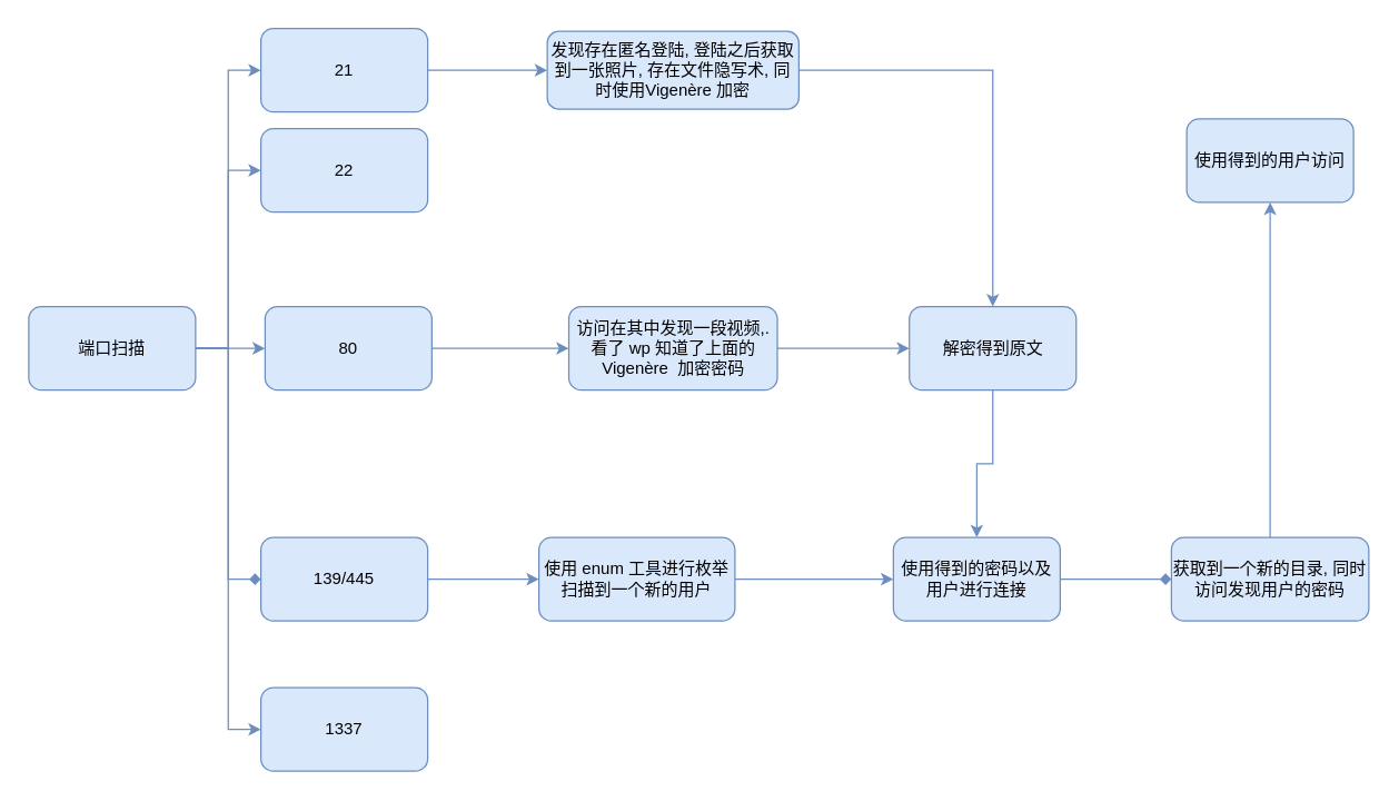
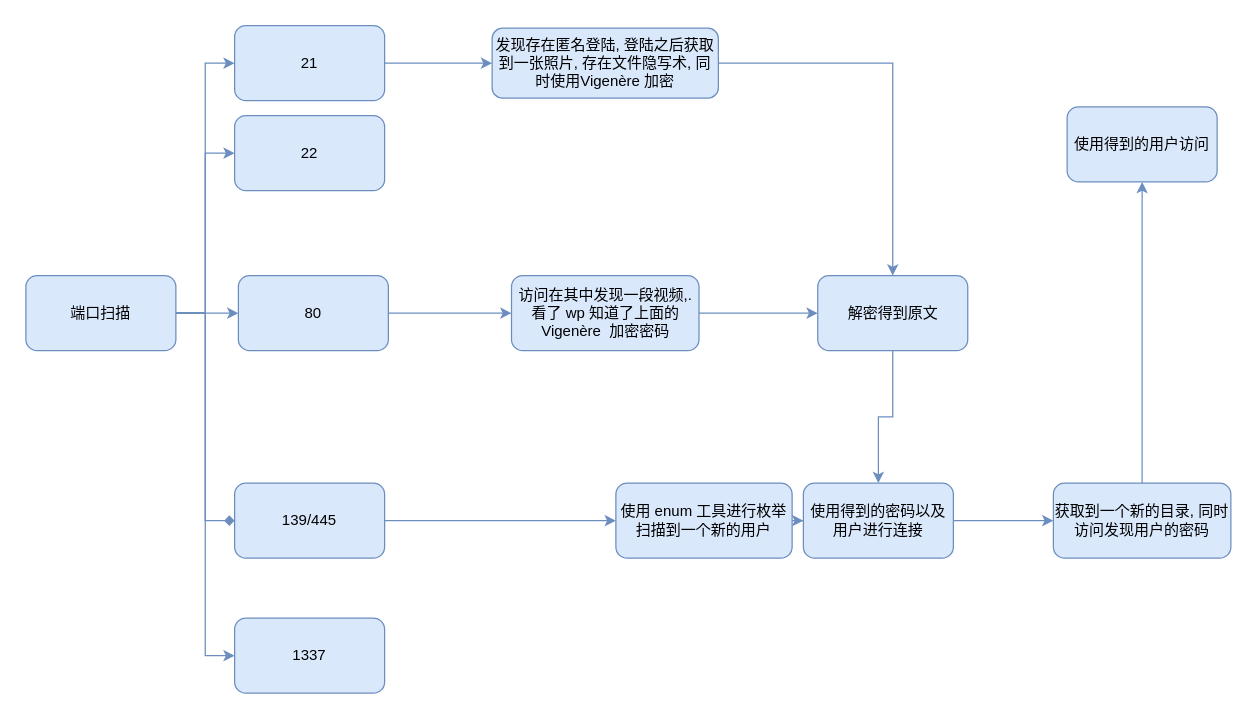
  <mxCell id="0" />
  <mxCell id="1" parent="0" />
  <mxCell id="2" value="" style="edgeStyle=orthogonalEdgeStyle;rounded=0;orthogonalLoop=1;jettySize=auto;html=1;entryX=0;entryY=0.5;entryDx=0;entryDy=0;fillColor=#dae8fc;strokeColor=#6c8ebf;" edge="1" parent="1" source="7" target="9"><mxGeometry relative="1" as="geometry" /></mxCell>
  <mxCell id="3" style="edgeStyle=orthogonalEdgeStyle;rounded=0;orthogonalLoop=1;jettySize=auto;html=1;entryX=0;entryY=0.5;entryDx=0;entryDy=0;fillColor=#dae8fc;strokeColor=#6c8ebf;" edge="1" parent="1" source="7" target="10"><mxGeometry relative="1" as="geometry" /></mxCell>
  <mxCell id="4" style="edgeStyle=orthogonalEdgeStyle;rounded=0;orthogonalLoop=1;jettySize=auto;html=1;entryX=0;entryY=0.5;entryDx=0;entryDy=0;fillColor=#dae8fc;strokeColor=#6c8ebf;endArrow=diamond;" edge="1" parent="1" source="7" target="12"><mxGeometry relative="1" as="geometry" /></mxCell>
  <mxCell id="5" style="edgeStyle=orthogonalEdgeStyle;rounded=0;orthogonalLoop=1;jettySize=auto;html=1;entryX=0;entryY=0.5;entryDx=0;entryDy=0;fillColor=#dae8fc;strokeColor=#6c8ebf;" edge="1" parent="1" source="7" target="13"><mxGeometry relative="1" as="geometry" /></mxCell>
  <mxCell id="6" value="" style="edgeStyle=orthogonalEdgeStyle;rounded=0;orthogonalLoop=1;jettySize=auto;html=1;entryX=0;entryY=0.5;entryDx=0;entryDy=0;fillColor=#dae8fc;strokeColor=#6c8ebf;" edge="1" parent="1" source="7" target="17"><mxGeometry relative="1" as="geometry" /></mxCell>
  <mxCell id="7" value="端口扫描" style="rounded=1;whiteSpace=wrap;html=1;fillColor=#dae8fc;strokeColor=#6c8ebf;" vertex="1" parent="1"><mxGeometry x="20" y="220" width="120" height="60" as="geometry" /></mxCell>
  <mxCell id="8" value="" style="edgeStyle=orthogonalEdgeStyle;rounded=0;orthogonalLoop=1;jettySize=auto;html=1;fillColor=#dae8fc;strokeColor=#6c8ebf;" edge="1" parent="1" source="9" target="15"><mxGeometry relative="1" as="geometry" /></mxCell>
  <mxCell id="9" value="21" style="whiteSpace=wrap;html=1;rounded=1;fillColor=#dae8fc;strokeColor=#6c8ebf;" vertex="1" parent="1"><mxGeometry x="187" y="20" width="120" height="60" as="geometry" /></mxCell>
  <mxCell id="10" value="22" style="whiteSpace=wrap;html=1;rounded=1;fillColor=#dae8fc;strokeColor=#6c8ebf;" vertex="1" parent="1"><mxGeometry x="187" y="92" width="120" height="60" as="geometry" /></mxCell>
  <mxCell id="11" value="" style="edgeStyle=orthogonalEdgeStyle;rounded=0;orthogonalLoop=1;jettySize=auto;html=1;fillColor=#dae8fc;strokeColor=#6c8ebf;" edge="1" parent="1" source="12" target="23"><mxGeometry relative="1" as="geometry" /></mxCell>
  <mxCell id="12" value="139/445" style="whiteSpace=wrap;html=1;rounded=1;fillColor=#dae8fc;strokeColor=#6c8ebf;" vertex="1" parent="1"><mxGeometry x="187" y="386" width="120" height="60" as="geometry" /></mxCell>
  <mxCell id="13" value="1337" style="whiteSpace=wrap;html=1;rounded=1;fillColor=#dae8fc;strokeColor=#6c8ebf;" vertex="1" parent="1"><mxGeometry x="187" y="494" width="120" height="60" as="geometry" /></mxCell>
  <mxCell id="14" style="edgeStyle=orthogonalEdgeStyle;rounded=0;orthogonalLoop=1;jettySize=auto;html=1;entryX=0.5;entryY=0;entryDx=0;entryDy=0;fillColor=#dae8fc;strokeColor=#6c8ebf;" edge="1" parent="1" source="15" target="21"><mxGeometry relative="1" as="geometry" /></mxCell>
  <mxCell id="15" value="发现存在匿名登陆, 登陆之后获取到一张照片, 存在文件隐写术, 同时使用Vigenère 加密" style="whiteSpace=wrap;html=1;rounded=1;fillColor=#dae8fc;strokeColor=#6c8ebf;" vertex="1" parent="1"><mxGeometry x="393" y="22" width="181" height="56" as="geometry" /></mxCell>
  <mxCell id="16" value="" style="edgeStyle=orthogonalEdgeStyle;rounded=0;orthogonalLoop=1;jettySize=auto;html=1;fillColor=#dae8fc;strokeColor=#6c8ebf;" edge="1" parent="1" source="17" target="19"><mxGeometry relative="1" as="geometry" /></mxCell>
  <mxCell id="17" value="80" style="whiteSpace=wrap;html=1;rounded=1;fillColor=#dae8fc;strokeColor=#6c8ebf;" vertex="1" parent="1"><mxGeometry x="190" y="220" width="120" height="60" as="geometry" /></mxCell>
  <mxCell id="18" value="" style="edgeStyle=orthogonalEdgeStyle;rounded=0;orthogonalLoop=1;jettySize=auto;html=1;fillColor=#dae8fc;strokeColor=#6c8ebf;" edge="1" parent="1" source="19" target="21"><mxGeometry relative="1" as="geometry" /></mxCell>
  <mxCell id="19" value="访问在其中发现一段视频,. 看了 wp 知道了上面的 Vigenère&amp;nbsp; 加密密码" style="whiteSpace=wrap;html=1;rounded=1;fillColor=#dae8fc;strokeColor=#6c8ebf;" vertex="1" parent="1"><mxGeometry x="408.5" y="220" width="150" height="60" as="geometry" /></mxCell>
  <mxCell id="20" style="edgeStyle=orthogonalEdgeStyle;rounded=0;orthogonalLoop=1;jettySize=auto;html=1;entryX=0.5;entryY=0;entryDx=0;entryDy=0;fillColor=#dae8fc;strokeColor=#6c8ebf;" edge="1" parent="1" source="21" target="25"><mxGeometry relative="1" as="geometry" /></mxCell>
  <mxCell id="21" value="解密得到原文" style="whiteSpace=wrap;html=1;rounded=1;fillColor=#dae8fc;strokeColor=#6c8ebf;" vertex="1" parent="1"><mxGeometry x="653.5" y="220" width="120" height="60" as="geometry" /></mxCell>
  <mxCell id="22" value="" style="edgeStyle=orthogonalEdgeStyle;rounded=0;orthogonalLoop=1;jettySize=auto;html=1;fillColor=#dae8fc;strokeColor=#6c8ebf;" edge="1" parent="1" source="23" target="25"><mxGeometry relative="1" as="geometry" /></mxCell>
- <mxCell id="23" value="使用 enum 工具进行枚举扫描到一个新的用户" style="whiteSpace=wrap;html=1;rounded=1;fillColor=#dae8fc;strokeColor=#6c8ebf;" vertex="1" parent="1"><mxGeometry x="387" y="386" width="141" height="60" as="geometry" /></mxCell>
- <mxCell id="24" value="" style="edgeStyle=orthogonalEdgeStyle;rounded=0;orthogonalLoop=1;jettySize=auto;html=1;fillColor=#dae8fc;strokeColor=#6c8ebf;endArrow=diamond;" edge="1" parent="1" source="25" target="27"><mxGeometry relative="1" as="geometry" /></mxCell>
+ <mxCell id="23" value="使用 enum 工具进行枚举扫描到一个新的用户" style="whiteSpace=wrap;html=1;rounded=1;fillColor=#dae8fc;strokeColor=#6c8ebf;" vertex="1" parent="1"><mxGeometry x="492" y="386" width="141" height="60" as="geometry" /></mxCell>
+ <mxCell id="24" value="" style="edgeStyle=orthogonalEdgeStyle;rounded=0;orthogonalLoop=1;jettySize=auto;html=1;fillColor=#dae8fc;strokeColor=#6c8ebf;" edge="1" parent="1" source="25" target="27"><mxGeometry relative="1" as="geometry" /></mxCell>
  <mxCell id="25" value="使用得到的密码以及用户进行连接" style="whiteSpace=wrap;html=1;rounded=1;fillColor=#dae8fc;strokeColor=#6c8ebf;" vertex="1" parent="1"><mxGeometry x="642" y="386" width="120" height="60" as="geometry" /></mxCell>
  <mxCell id="26" value="" style="edgeStyle=orthogonalEdgeStyle;rounded=0;orthogonalLoop=1;jettySize=auto;html=1;fillColor=#dae8fc;strokeColor=#6c8ebf;" edge="1" parent="1" source="27" target="28"><mxGeometry relative="1" as="geometry" /></mxCell>
  <mxCell id="27" value="获取到一个新的目录, 同时访问发现用户的密码" style="whiteSpace=wrap;html=1;rounded=1;fillColor=#dae8fc;strokeColor=#6c8ebf;" vertex="1" parent="1"><mxGeometry x="842" y="386" width="142" height="60" as="geometry" /></mxCell>
  <mxCell id="28" value="使用得到的用户访问" style="whiteSpace=wrap;html=1;rounded=1;fillColor=#dae8fc;strokeColor=#6c8ebf;" vertex="1" parent="1"><mxGeometry x="853" y="85" width="120" height="60" as="geometry" /></mxCell>
